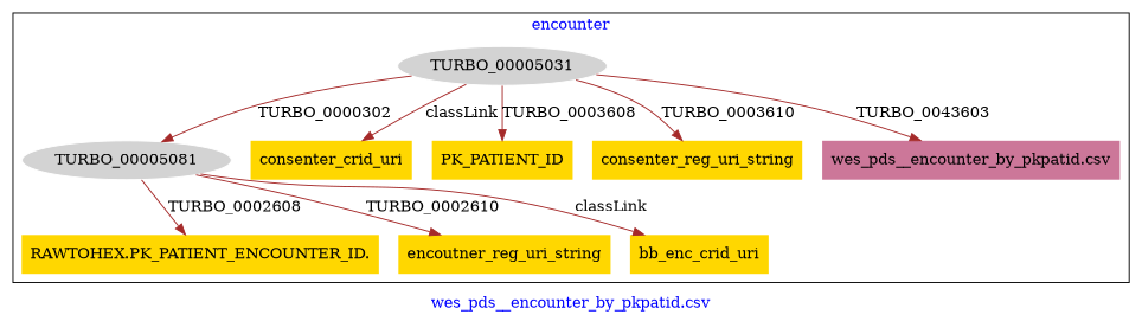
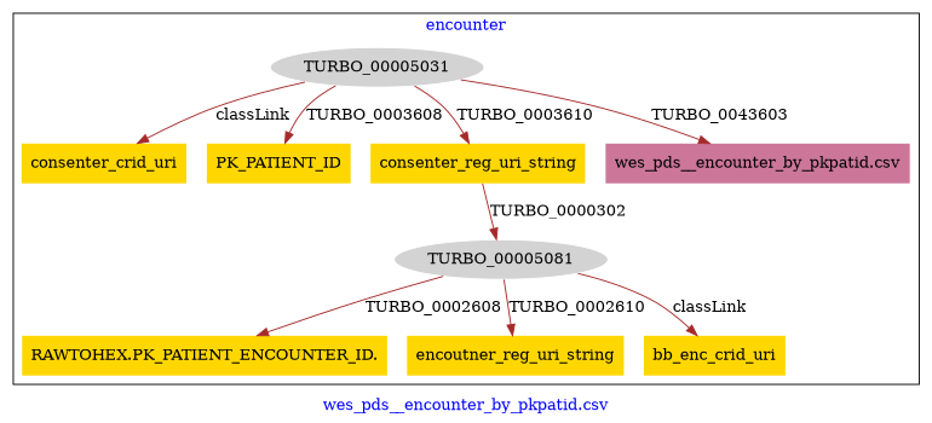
  digraph {
    fontcolor=blue
    label="wes_pds__encounter_by_pkpatid.csv"
    remincross=true
    node [fillcolor=gold style=filled shape=plaintext]
    edge [color=brown fontcolor=black]
    n1 [color=white fillcolor=lightgray label=TURBO_00005031 shape=""]
    n2 [color=white fillcolor=lightgray label=TURBO_00005081 shape=""]
    n3 [label="RAWTOHEX.PK_PATIENT_ENCOUNTER_ID."]
    n4 [label=encoutner_reg_uri_string]
    n5 [label=bb_enc_crid_uri]
    n6 [label=consenter_crid_uri]
    n7 [label=PK_PATIENT_ID]
    n8 [label=consenter_reg_uri_string]
    n9 [fillcolor="#CC7799" label="wes_pds__encounter_by_pkpatid.csv"]
    subgraph cluster_1 {
      label=encounter
      n1
      n2
      n3
      n4
      n5
      n6
      n7
      n8
      n9
    }
-   n1 -> n2 [label=TURBO_0000302]
+   n8 -> n2 [label=TURBO_0000302]
    n1 -> n6 [label=classLink]
    n1 -> n7 [label=TURBO_0003608]
    n1 -> n8 [label=TURBO_0003610]
    n1 -> n9 [label=TURBO_0043603]
    n2 -> n3 [label=TURBO_0002608]
    n2 -> n4 [label=TURBO_0002610]
    n2 -> n5 [label=classLink]
  }
